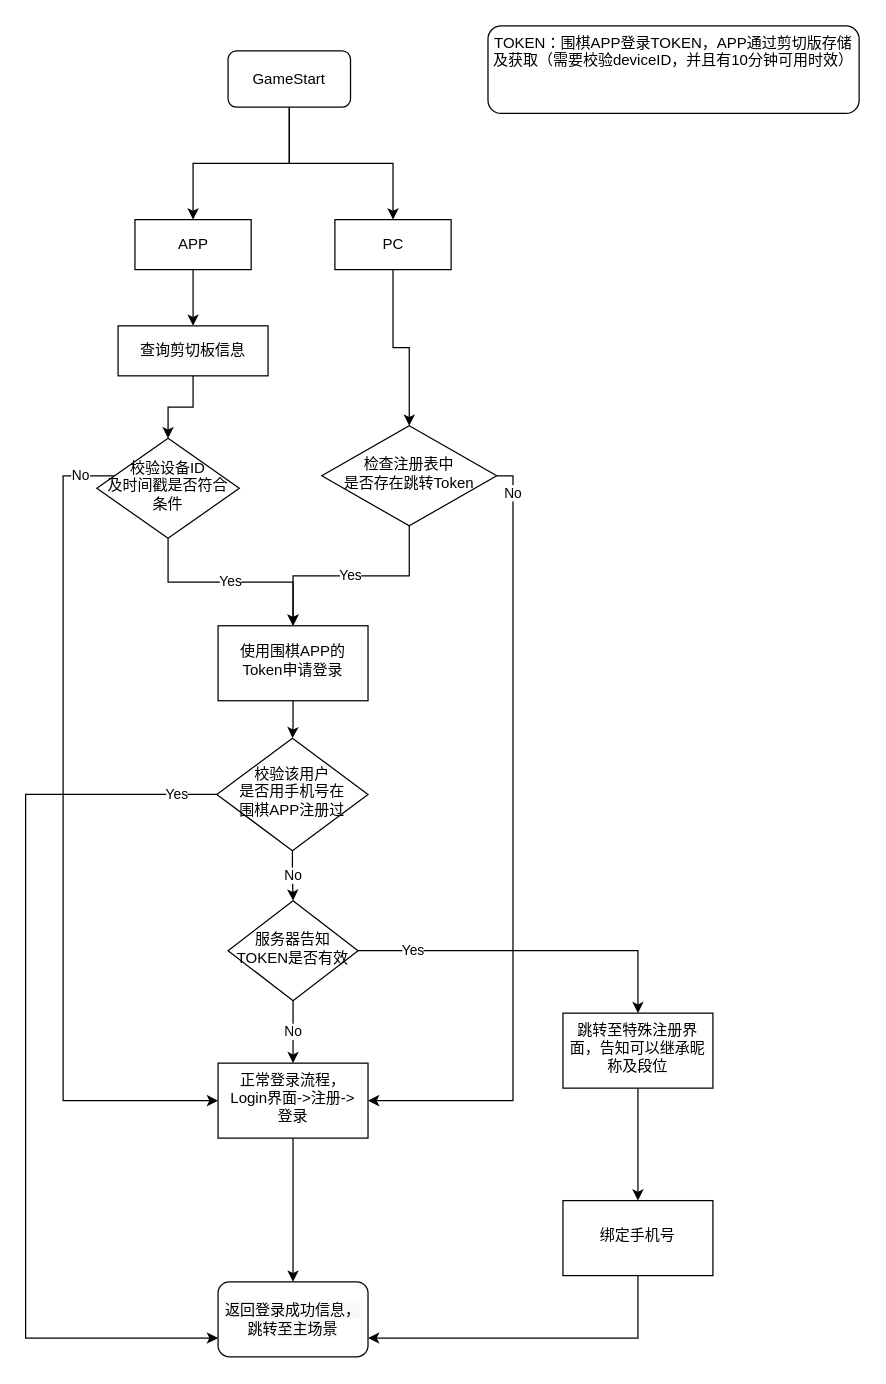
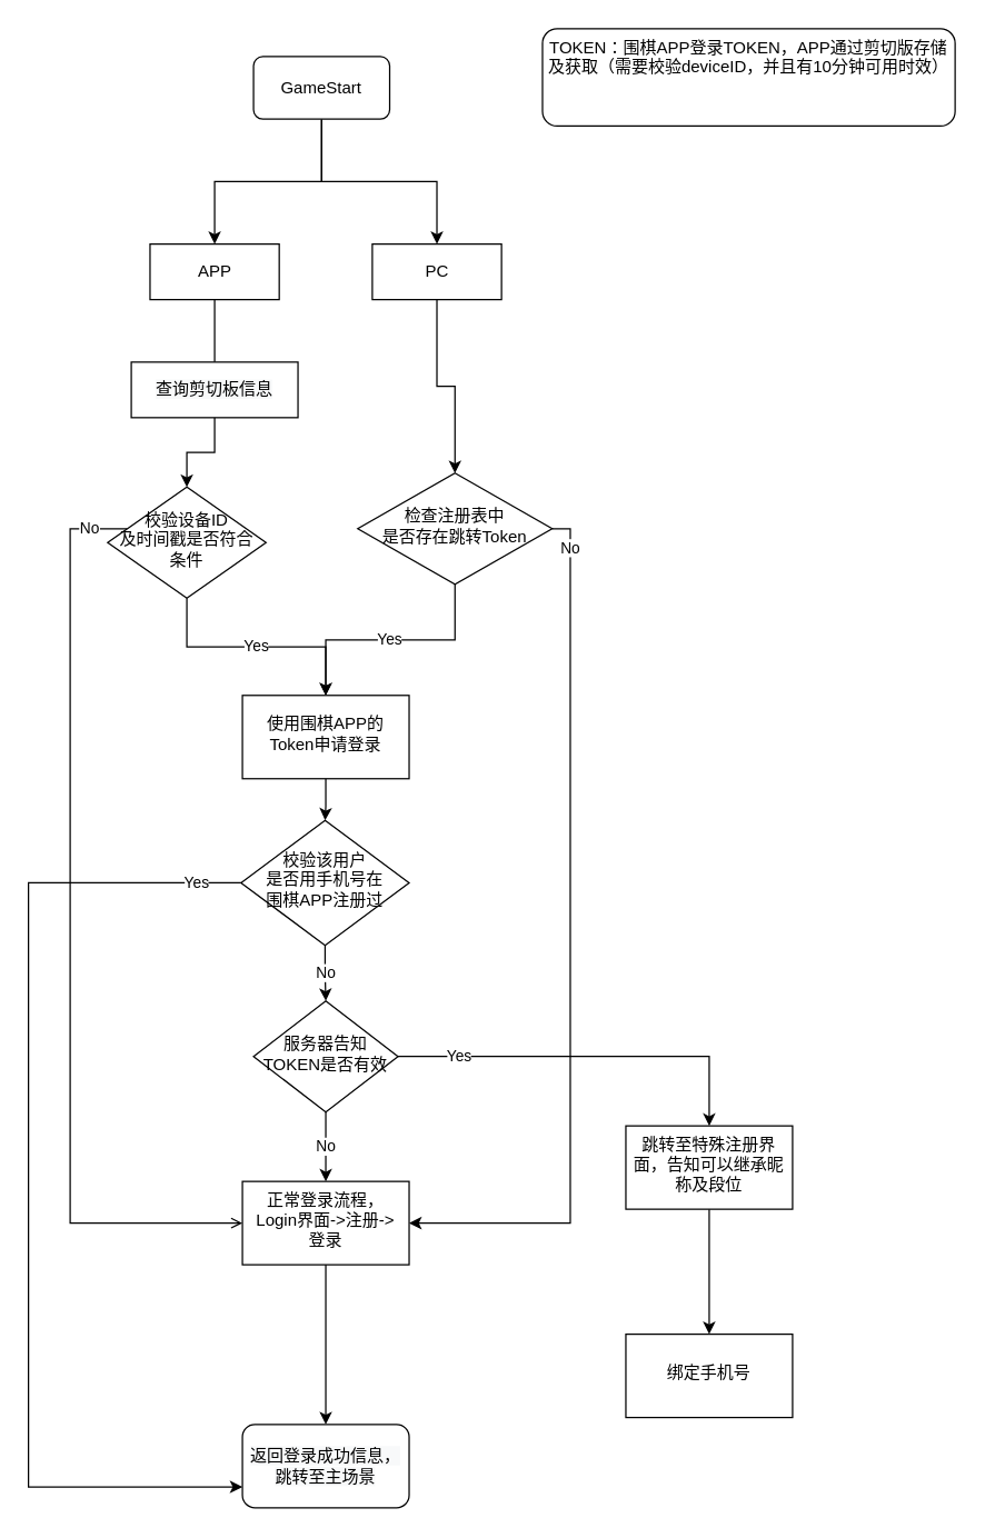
  <mxCell id="0" />
  <mxCell id="1" parent="0" />
- <mxCell id="2" style="edgeStyle=orthogonalEdgeStyle;rounded=0;orthogonalLoop=1;jettySize=auto;html=1;" parent="1" source="27" target="26" edge="1"><mxGeometry relative="1" as="geometry"><mxPoint x="154" y="220" as="sourcePoint" /><mxPoint x="154" y="280" as="targetPoint" /></mxGeometry></mxCell>
+ <mxCell id="2" style="edgeStyle=orthogonalEdgeStyle;rounded=0;orthogonalLoop=1;jettySize=auto;html=1;endArrow=none;" parent="1" source="27" target="26" edge="1"><mxGeometry relative="1" as="geometry"><mxPoint x="154" y="220" as="sourcePoint" /><mxPoint x="154" y="280" as="targetPoint" /></mxGeometry></mxCell>
  <mxCell id="3" value="Yes" style="edgeStyle=orthogonalEdgeStyle;rounded=0;orthogonalLoop=1;jettySize=auto;html=1;" parent="1" source="5" target="11" edge="1"><mxGeometry relative="1" as="geometry" /></mxCell>
- <mxCell id="4" value="No" style="edgeStyle=orthogonalEdgeStyle;rounded=0;orthogonalLoop=1;jettySize=auto;html=1;" parent="1" source="5" target="25" edge="1"><mxGeometry x="-0.919" relative="1" as="geometry"><Array as="points"><mxPoint x="50" y="380" /><mxPoint x="50" y="880" /></Array><mxPoint as="offset" /></mxGeometry></mxCell>
+ <mxCell id="4" value="No" style="edgeStyle=orthogonalEdgeStyle;rounded=0;orthogonalLoop=1;jettySize=auto;html=1;endArrow=open;" parent="1" source="5" target="25" edge="1"><mxGeometry x="-0.919" relative="1" as="geometry"><Array as="points"><mxPoint x="50" y="380" /><mxPoint x="50" y="880" /></Array><mxPoint as="offset" /></mxGeometry></mxCell>
  <mxCell id="5" value="校验设备ID&lt;br&gt;及时间戳是否符合条件" style="rhombus;whiteSpace=wrap;html=1;shadow=0;fontFamily=Helvetica;fontSize=12;align=center;strokeWidth=1;spacing=6;spacingTop=-4;" parent="1" vertex="1"><mxGeometry x="77" y="350" width="114" height="80" as="geometry" /></mxCell>
  <mxCell id="6" style="edgeStyle=orthogonalEdgeStyle;rounded=0;orthogonalLoop=1;jettySize=auto;html=1;" parent="1" source="29" target="28" edge="1"><mxGeometry relative="1" as="geometry"><mxPoint x="234" y="100" as="sourcePoint" /><mxPoint x="314" y="170" as="targetPoint" /></mxGeometry></mxCell>
  <mxCell id="7" style="edgeStyle=orthogonalEdgeStyle;rounded=0;orthogonalLoop=1;jettySize=auto;html=1;" parent="1" source="29" target="27" edge="1"><mxGeometry relative="1" as="geometry"><mxPoint x="234" y="100" as="sourcePoint" /><mxPoint x="154" y="170" as="targetPoint" /></mxGeometry></mxCell>
  <mxCell id="8" style="edgeStyle=orthogonalEdgeStyle;rounded=0;orthogonalLoop=1;jettySize=auto;html=1;" parent="1" source="28" target="14" edge="1"><mxGeometry relative="1" as="geometry"><mxPoint x="314" y="220" as="sourcePoint" /><mxPoint x="314" y="250" as="targetPoint" /></mxGeometry></mxCell>
  <mxCell id="9" style="edgeStyle=orthogonalEdgeStyle;rounded=0;orthogonalLoop=1;jettySize=auto;html=1;" parent="1" source="26" target="5" edge="1"><mxGeometry relative="1" as="geometry"><mxPoint x="154" y="300" as="sourcePoint" /></mxGeometry></mxCell>
  <mxCell id="10" value="" style="edgeStyle=orthogonalEdgeStyle;rounded=0;orthogonalLoop=1;jettySize=auto;html=1;" parent="1" source="11" target="17" edge="1"><mxGeometry relative="1" as="geometry" /></mxCell>
  <mxCell id="11" value="使用围棋APP的Token申请登录" style="whiteSpace=wrap;html=1;shadow=0;strokeWidth=1;spacing=6;spacingTop=-4;" parent="1" vertex="1"><mxGeometry x="174" y="500" width="120" height="60" as="geometry" /></mxCell>
  <mxCell id="12" value="Yes" style="edgeStyle=orthogonalEdgeStyle;rounded=0;orthogonalLoop=1;jettySize=auto;html=1;" parent="1" source="14" target="11" edge="1"><mxGeometry relative="1" as="geometry" /></mxCell>
  <mxCell id="13" value="No" style="edgeStyle=orthogonalEdgeStyle;rounded=0;orthogonalLoop=1;jettySize=auto;html=1;exitX=1;exitY=0.5;exitDx=0;exitDy=0;" parent="1" source="14" target="25" edge="1"><mxGeometry x="-0.914" relative="1" as="geometry"><mxPoint x="440" y="500" as="targetPoint" /><Array as="points"><mxPoint x="410" y="380" /><mxPoint x="410" y="880" /></Array><mxPoint as="offset" /></mxGeometry></mxCell>
  <mxCell id="14" value="检查注册表中&lt;br&gt;是否存在跳转Token" style="rhombus;whiteSpace=wrap;html=1;shadow=0;fontFamily=Helvetica;fontSize=12;align=center;strokeWidth=1;spacing=6;spacingTop=-4;" parent="1" vertex="1"><mxGeometry x="257" y="340" width="140" height="80" as="geometry" /></mxCell>
  <mxCell id="15" value="No" style="edgeStyle=orthogonalEdgeStyle;rounded=0;orthogonalLoop=1;jettySize=auto;html=1;" parent="1" source="17" target="21" edge="1"><mxGeometry relative="1" as="geometry" /></mxCell>
  <mxCell id="16" value="Yes" style="edgeStyle=orthogonalEdgeStyle;rounded=0;orthogonalLoop=1;jettySize=auto;html=1;" parent="1" source="17" target="30" edge="1"><mxGeometry x="-0.914" relative="1" as="geometry"><mxPoint x="180" y="1070" as="targetPoint" /><Array as="points"><mxPoint x="20" y="635" /><mxPoint x="20" y="1070" /></Array><mxPoint as="offset" /></mxGeometry></mxCell>
  <mxCell id="17" value="校验该用户&lt;br&gt;是否用手机号在&lt;br&gt;围棋APP注册过" style="rhombus;whiteSpace=wrap;html=1;shadow=0;strokeWidth=1;spacing=6;spacingTop=-4;" parent="1" vertex="1"><mxGeometry x="173" y="590" width="121" height="90" as="geometry" /></mxCell>
  <mxCell id="18" value="&lt;span&gt;TOKEN：围棋APP登录TOKEN，APP通过剪切版存储及获取（需要校验deviceID，并且有10分钟可用时效）&lt;br&gt;&lt;br&gt;&lt;br&gt;&lt;/span&gt;" style="rounded=1;whiteSpace=wrap;html=1;" parent="1" vertex="1"><mxGeometry x="390" width="297" height="70" as="geometry" y="20" /></mxCell>
  <mxCell id="19" value="Yes" style="edgeStyle=orthogonalEdgeStyle;rounded=0;orthogonalLoop=1;jettySize=auto;html=1;" parent="1" source="21" target="23" edge="1"><mxGeometry x="-0.679" relative="1" as="geometry"><mxPoint as="offset" /></mxGeometry></mxCell>
  <mxCell id="20" value="No" style="edgeStyle=orthogonalEdgeStyle;rounded=0;orthogonalLoop=1;jettySize=auto;html=1;" parent="1" source="21" target="25" edge="1"><mxGeometry relative="1" as="geometry" /></mxCell>
  <mxCell id="21" value="服务器告知TOKEN是否有效" style="rhombus;whiteSpace=wrap;html=1;shadow=0;strokeWidth=1;spacing=6;spacingTop=-4;" parent="1" vertex="1"><mxGeometry x="182" y="720" width="104" height="80" as="geometry" /></mxCell>
  <mxCell id="22" value="" style="edgeStyle=orthogonalEdgeStyle;rounded=0;orthogonalLoop=1;jettySize=auto;html=1;" parent="1" source="23" target="32" edge="1"><mxGeometry relative="1" as="geometry" /></mxCell>
  <mxCell id="23" value="跳转至特殊注册界面，告知可以继承昵称及段位" style="whiteSpace=wrap;html=1;shadow=0;strokeWidth=1;spacing=6;spacingTop=-4;" parent="1" vertex="1"><mxGeometry x="450" y="810" width="120" height="60" as="geometry" /></mxCell>
  <mxCell id="24" style="edgeStyle=orthogonalEdgeStyle;rounded=0;orthogonalLoop=1;jettySize=auto;html=1;" parent="1" source="25" target="30" edge="1"><mxGeometry relative="1" as="geometry" /></mxCell>
  <mxCell id="25" value="正常登录流程，Login界面-&amp;gt;注册-&amp;gt;登录" style="whiteSpace=wrap;html=1;shadow=0;strokeWidth=1;spacing=6;spacingTop=-4;" parent="1" vertex="1"><mxGeometry x="174" y="850" width="120" height="60" as="geometry" /></mxCell>
  <mxCell id="26" value="&#10;&#10;&lt;span style=&quot;color: rgb(0, 0, 0); font-family: helvetica; font-size: 12px; font-style: normal; font-weight: 400; letter-spacing: normal; text-align: center; text-indent: 0px; text-transform: none; word-spacing: 0px; background-color: rgb(248, 249, 250); display: inline; float: none;&quot;&gt;查询剪切板信息&lt;/span&gt;&#10;&#10;" style="rounded=0;whiteSpace=wrap;html=1;" parent="1" vertex="1"><mxGeometry x="94" y="260" width="120" height="40" as="geometry" /></mxCell>
  <mxCell id="27" value="APP" style="rounded=0;whiteSpace=wrap;html=1;" parent="1" vertex="1"><mxGeometry x="107.5" y="175" width="93" height="40" as="geometry" /></mxCell>
  <mxCell id="28" value="PC" style="rounded=0;whiteSpace=wrap;html=1;" parent="1" vertex="1"><mxGeometry x="267.5" y="175" width="93" height="40" as="geometry" /></mxCell>
  <mxCell id="29" value="GameStart" style="rounded=1;whiteSpace=wrap;html=1;" parent="1" vertex="1"><mxGeometry x="182" y="40" width="98" height="45" as="geometry" /></mxCell>
  <mxCell id="30" value="&lt;span style=&quot;color: rgb(0 , 0 , 0) ; font-family: &amp;#34;helvetica&amp;#34; ; font-size: 12px ; font-style: normal ; font-weight: 400 ; letter-spacing: normal ; text-align: center ; text-indent: 0px ; text-transform: none ; word-spacing: 0px ; background-color: rgb(248 , 249 , 250) ; display: inline ; float: none&quot;&gt;返回登录成功信息，跳转至主场景&lt;/span&gt;" style="rounded=1;whiteSpace=wrap;html=1;" parent="1" vertex="1"><mxGeometry x="174" y="1025" width="120" height="60" as="geometry" /></mxCell>
- <mxCell id="31" style="edgeStyle=orthogonalEdgeStyle;rounded=0;orthogonalLoop=1;jettySize=auto;html=1;" parent="1" source="32" target="30" edge="1"><mxGeometry relative="1" as="geometry"><Array as="points"><mxPoint x="510" y="1070" /></Array></mxGeometry></mxCell>
  <mxCell id="32" value="绑定手机号" style="whiteSpace=wrap;html=1;shadow=0;strokeWidth=1;spacing=6;spacingTop=-4;" parent="1" vertex="1"><mxGeometry x="450" y="960" width="120" height="60" as="geometry" /></mxCell>
